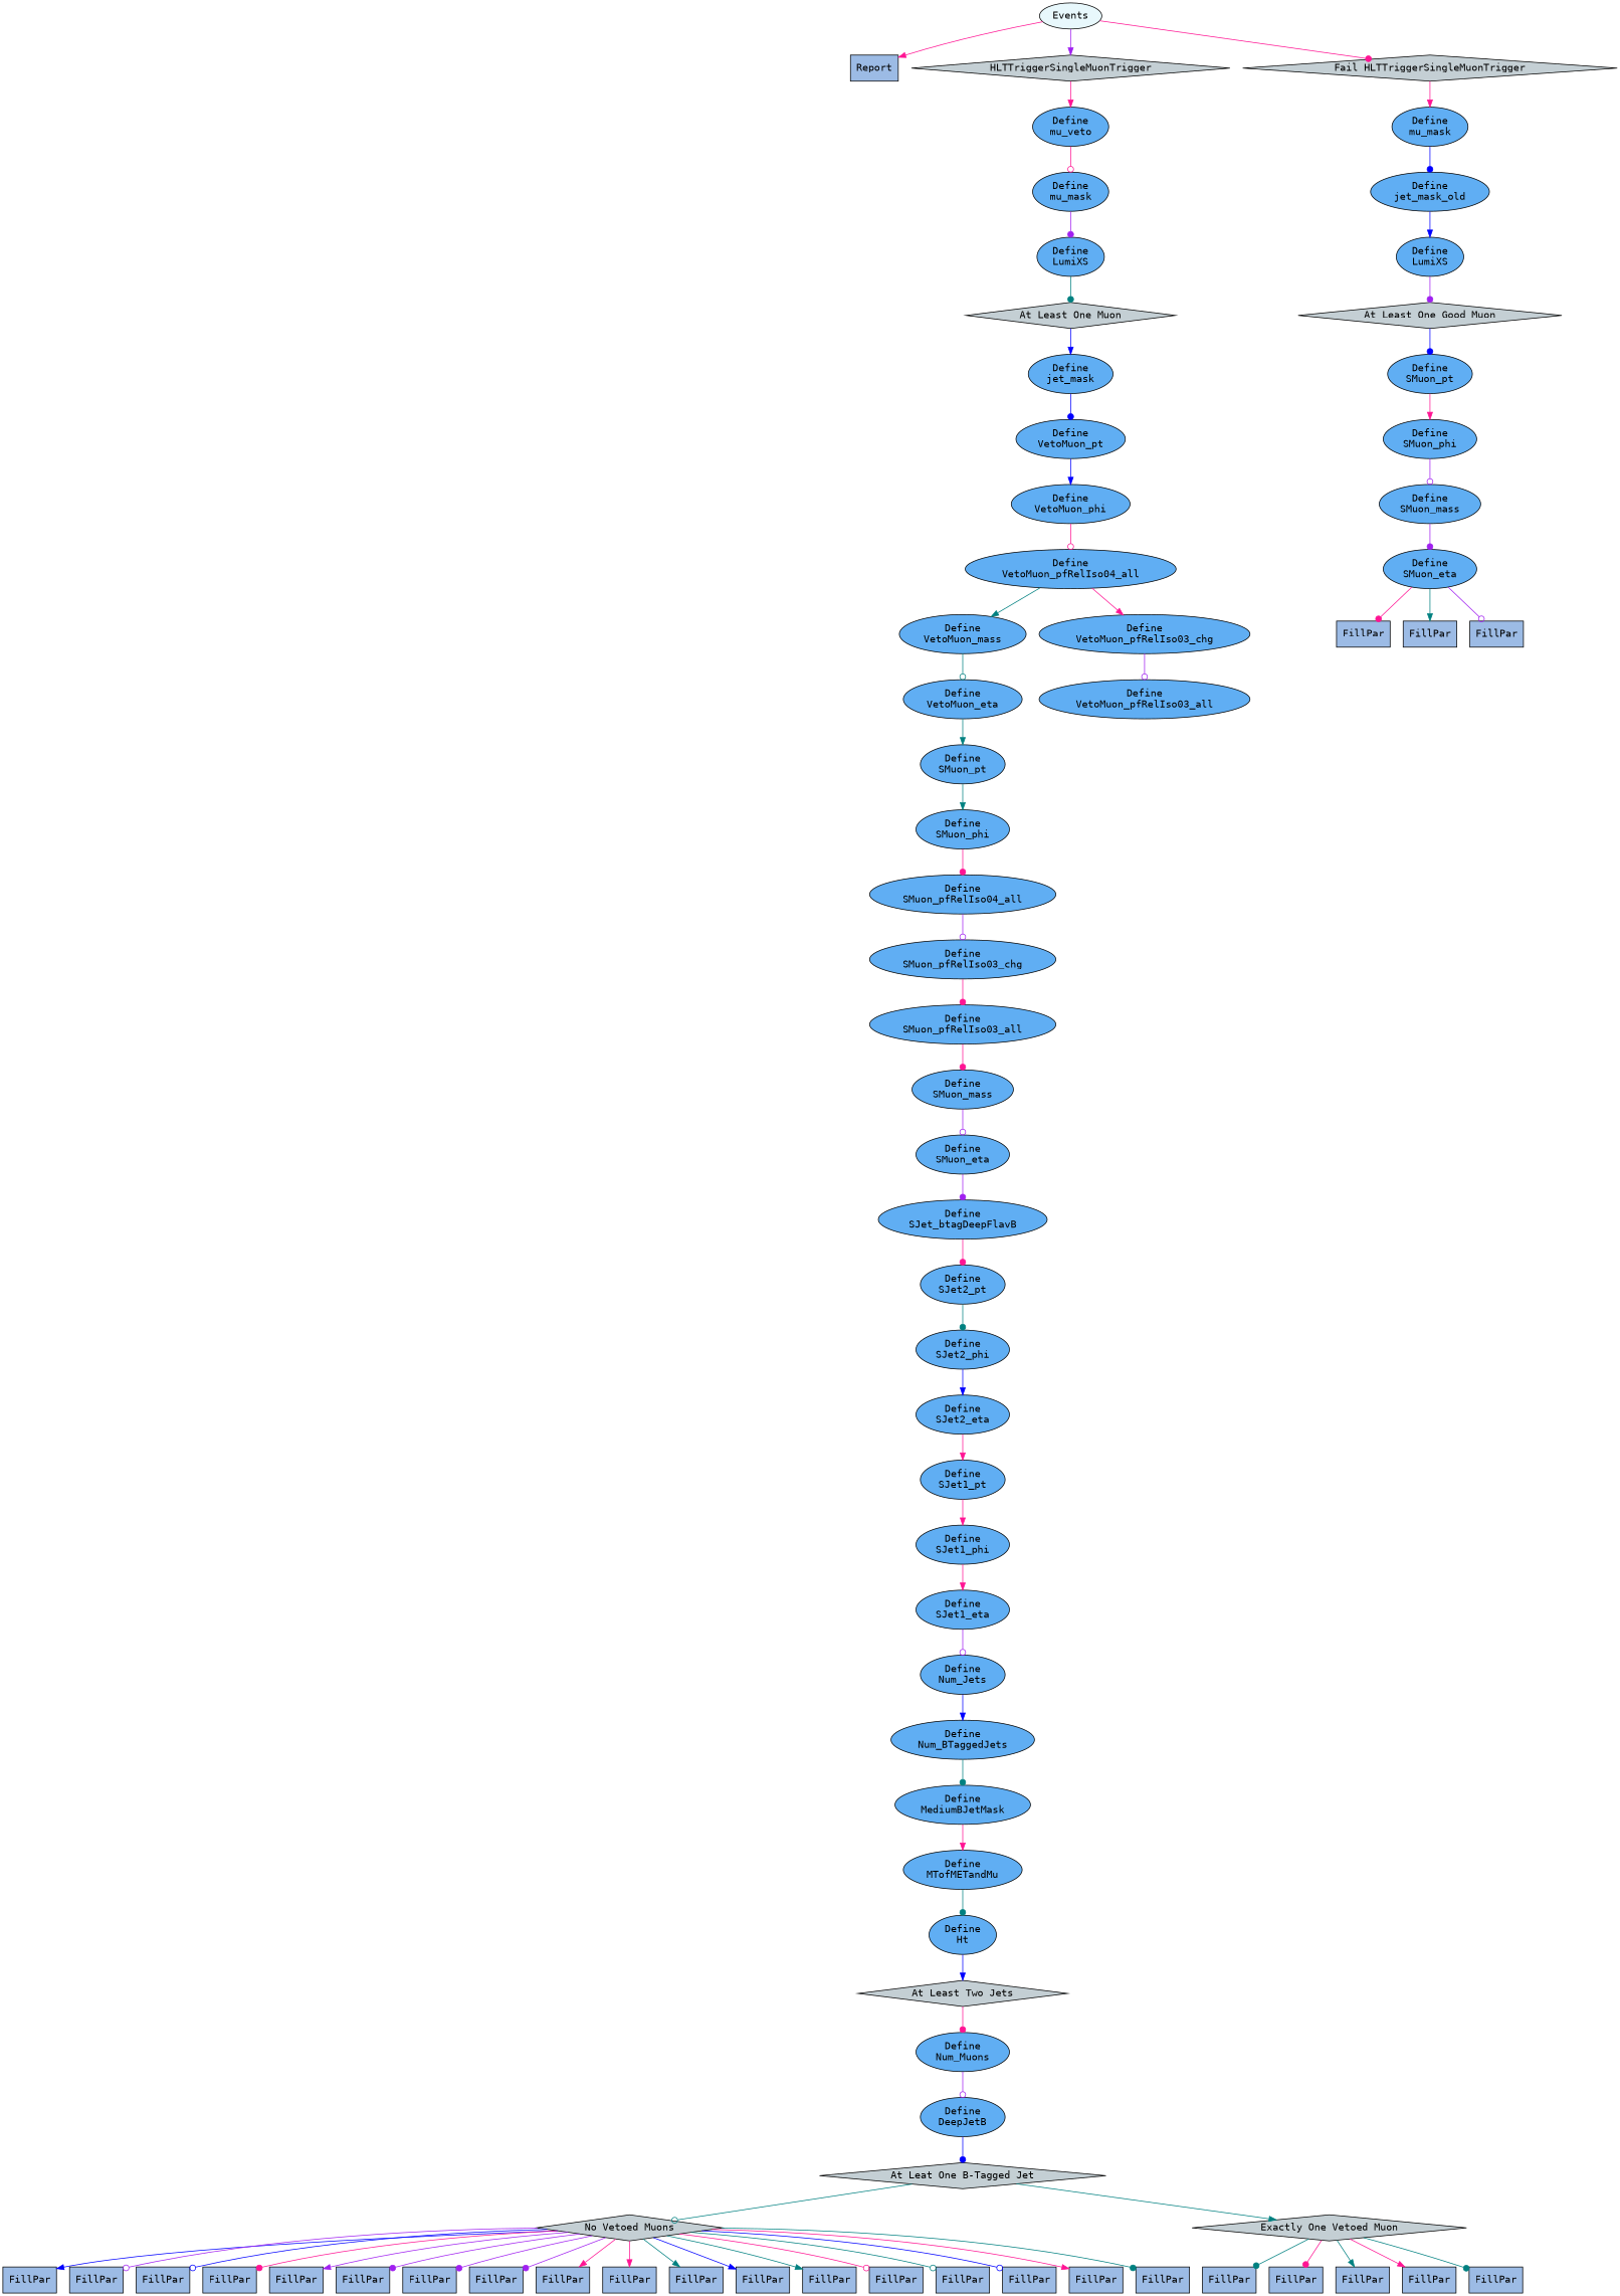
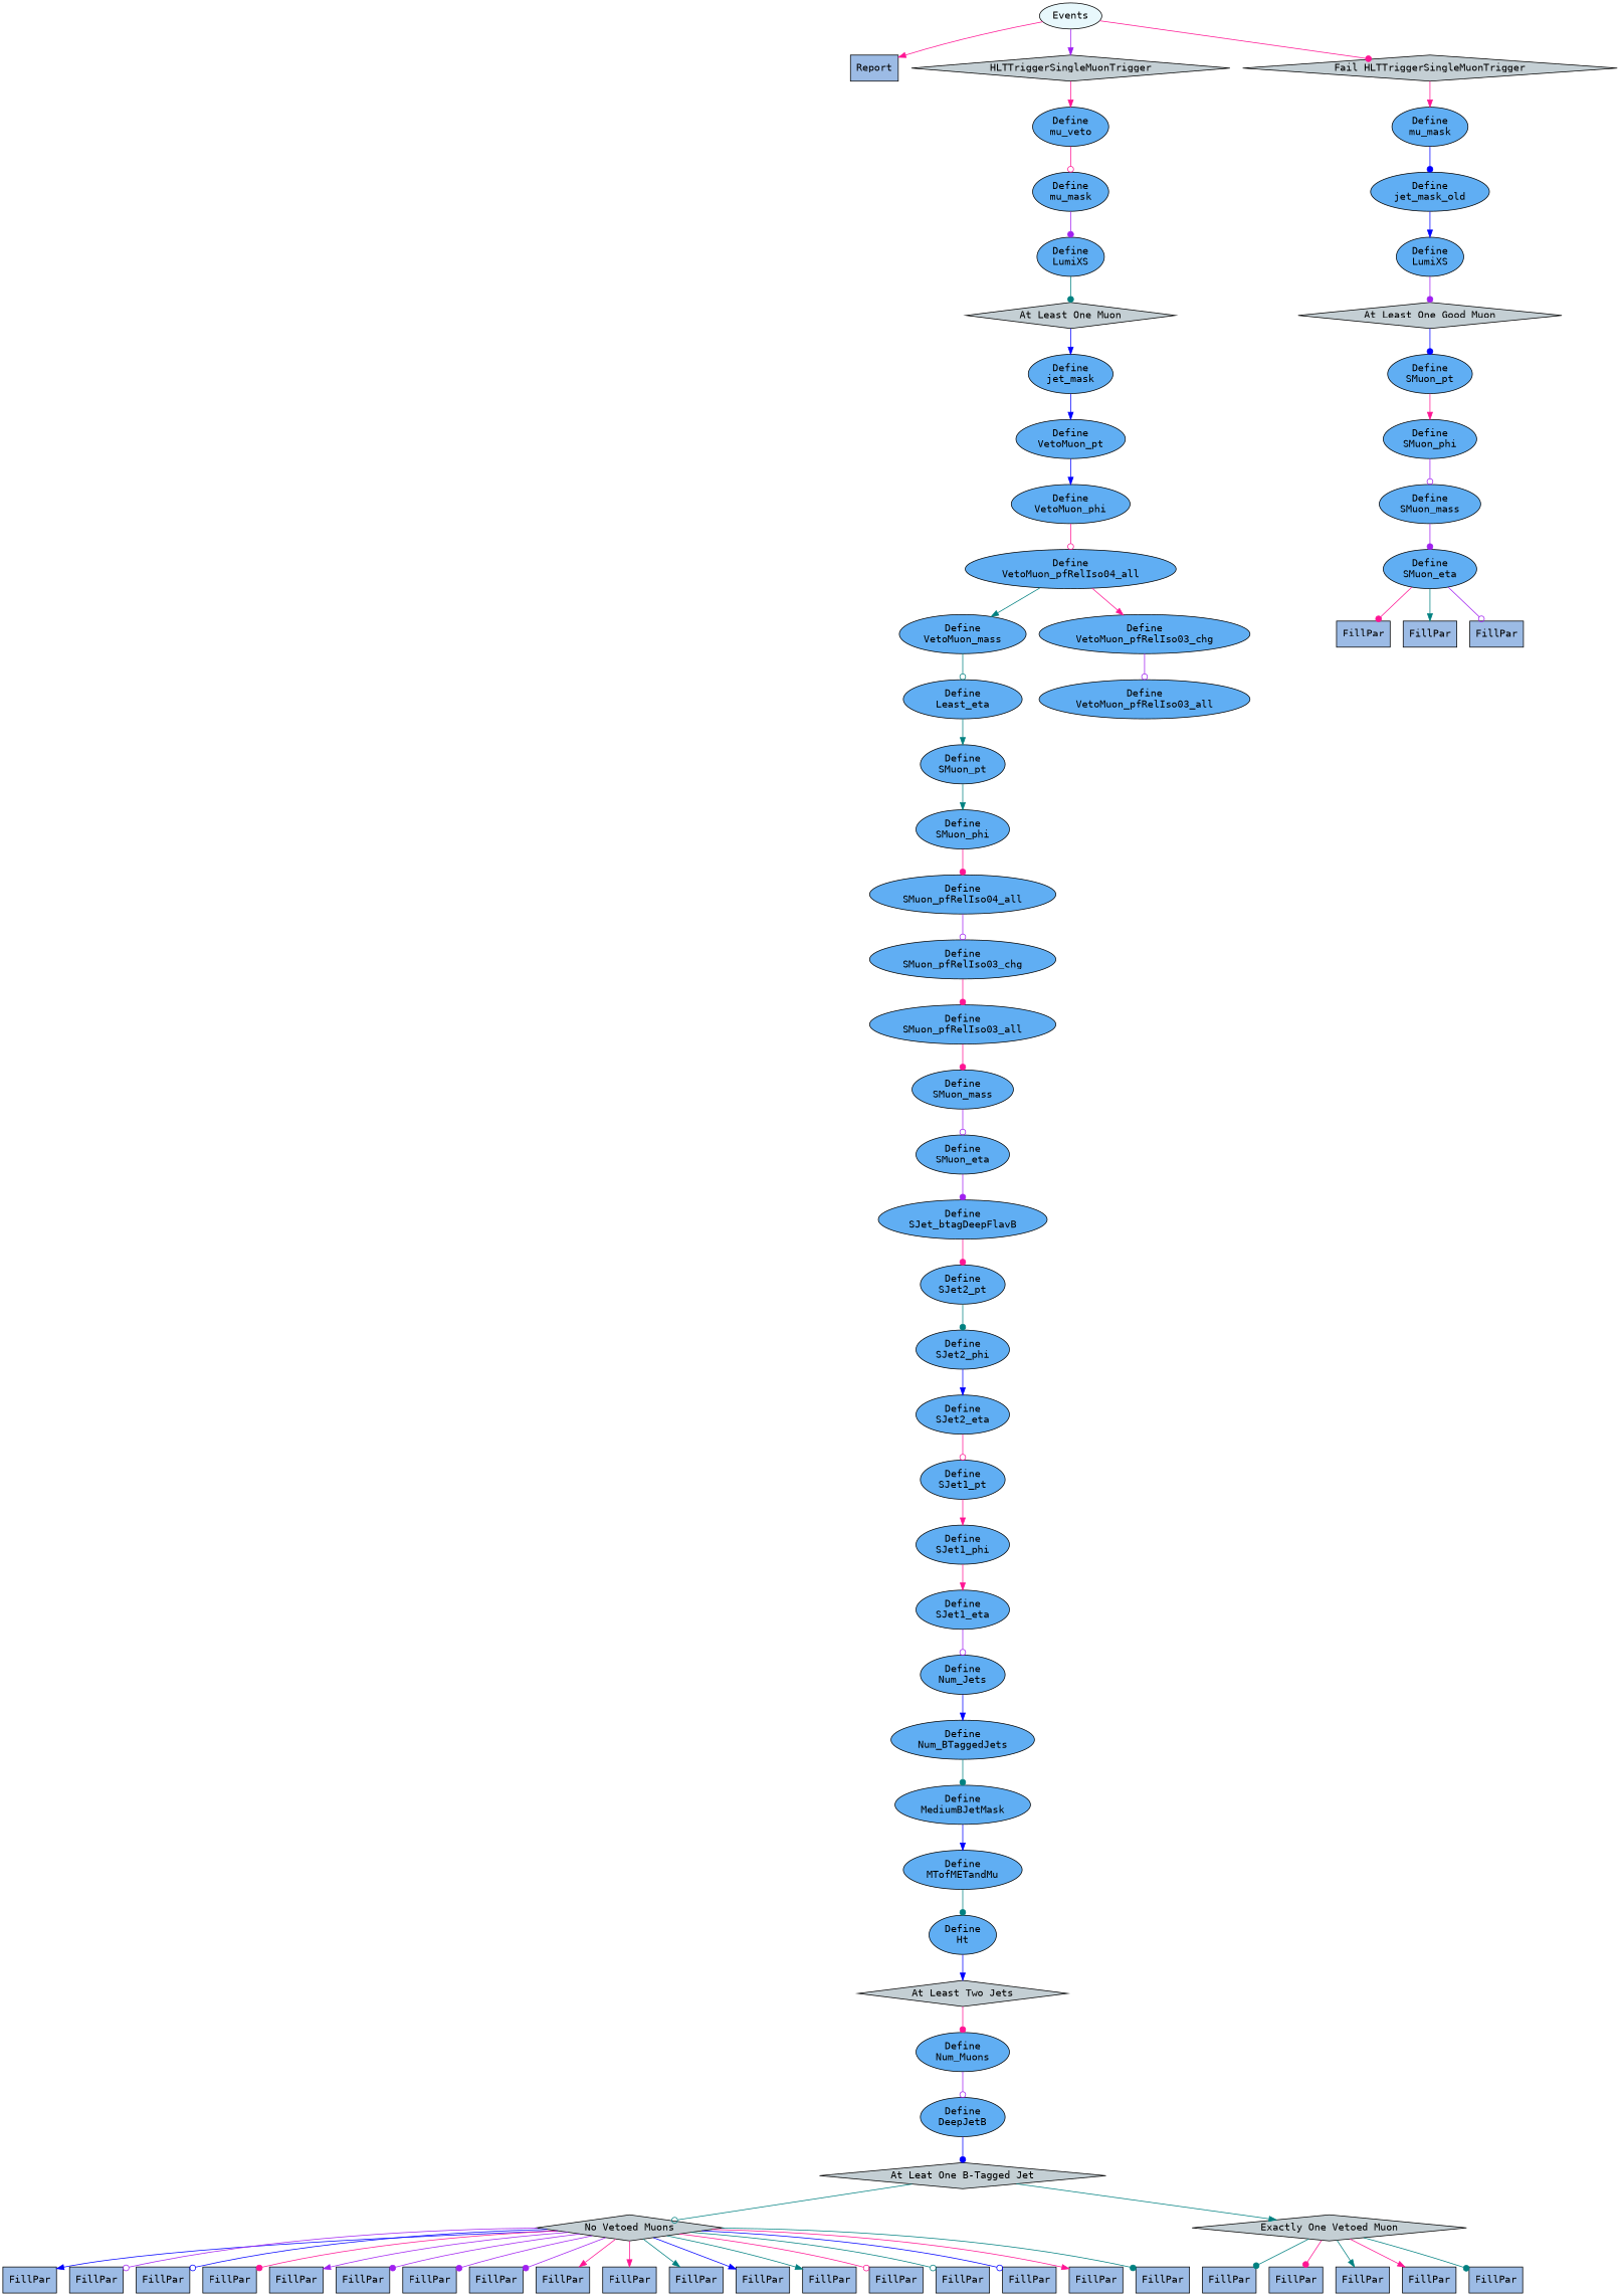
  digraph {
    fontname="DejaVu Sans Mono"
    node [fillcolor="#60aef3" fontname="DejaVu Sans Mono" shape=oval style=filled]
    edge [arrowhead=normal color=deeppink fontname="DejaVu Sans Mono"]
    n1 [fillcolor="#9cbbe5" label=Report shape=box]
    n2 [fillcolor="#e8f8fc" label=Events]
    n3 [fillcolor="#c4cfd4" label=HLTTriggerSingleMuonTrigger shape=diamond]
    n4 [fillcolor="#c4cfd4" label="Fail HLTTriggerSingleMuonTrigger" shape=diamond]
    n5 [label="Define\nmu_veto"]
    n6 [label="Define\nmu_mask"]
    n7 [fillcolor="#9cbbe5" label=FillPar shape=box]
    n8 [fillcolor="#c4cfd4" label="No Vetoed Muons" shape=diamond]
    n9 [fillcolor="#9cbbe5" label=FillPar shape=box]
    n10 [fillcolor="#9cbbe5" label=FillPar shape=box]
    n11 [fillcolor="#9cbbe5" label=FillPar shape=box]
    n12 [fillcolor="#9cbbe5" label=FillPar shape=box]
    n13 [fillcolor="#9cbbe5" label=FillPar shape=box]
    n14 [fillcolor="#9cbbe5" label=FillPar shape=box]
    n15 [fillcolor="#9cbbe5" label=FillPar shape=box]
    n16 [fillcolor="#9cbbe5" label=FillPar shape=box]
    n17 [fillcolor="#9cbbe5" label=FillPar shape=box]
    n18 [fillcolor="#9cbbe5" label=FillPar shape=box]
    n19 [fillcolor="#9cbbe5" label=FillPar shape=box]
    n20 [fillcolor="#9cbbe5" label=FillPar shape=box]
    n21 [fillcolor="#9cbbe5" label=FillPar shape=box]
    n22 [fillcolor="#9cbbe5" label=FillPar shape=box]
    n23 [fillcolor="#9cbbe5" label=FillPar shape=box]
    n24 [fillcolor="#9cbbe5" label=FillPar shape=box]
    n25 [fillcolor="#9cbbe5" label=FillPar shape=box]
    n26 [fillcolor="#c4cfd4" label="At Leat One B-Tagged Jet" shape=diamond]
    n27 [fillcolor="#c4cfd4" label="Exactly One Vetoed Muon" shape=diamond]
    n28 [fillcolor="#9cbbe5" label=FillPar shape=box]
    n29 [fillcolor="#9cbbe5" label=FillPar shape=box]
    n30 [fillcolor="#9cbbe5" label=FillPar shape=box]
    n31 [fillcolor="#9cbbe5" label=FillPar shape=box]
    n32 [fillcolor="#9cbbe5" label=FillPar shape=box]
    n33 [label="Define\nDeepJetB"]
    n34 [label="Define\nNum_Muons"]
    n35 [fillcolor="#c4cfd4" label="At Least Two Jets" shape=diamond]
    n36 [label="Define\nHt"]
    n37 [label="Define\nMTofMETandMu"]
    n38 [label="Define\nMediumBJetMask"]
    n39 [label="Define\nNum_BTaggedJets"]
    n40 [label="Define\nNum_Jets"]
    n41 [label="Define\nSJet1_eta"]
    n42 [label="Define\nSJet1_phi"]
    n43 [label="Define\nSJet1_pt"]
    n44 [label="Define\nSJet2_eta"]
    n45 [label="Define\nSJet2_phi"]
    n46 [label="Define\nSJet2_pt"]
    n47 [label="Define\nSJet_btagDeepFlavB"]
    n48 [label="Define\nSMuon_eta"]
    n49 [label="Define\nSMuon_mass"]
    n50 [label="Define\nSMuon_pfRelIso03_all"]
    n51 [label="Define\nSMuon_pfRelIso03_chg"]
    n52 [label="Define\nSMuon_pfRelIso04_all"]
    n53 [label="Define\nSMuon_phi"]
    n54 [label="Define\nSMuon_pt"]
-   n55 [label="Define\nVetoMuon_eta"]
+   n55 [label="Define\nLeast_eta"]
    n56 [label="Define\nVetoMuon_mass"]
    n57 [label="Define\nVetoMuon_pfRelIso03_all"]
    n58 [label="Define\nVetoMuon_pfRelIso03_chg"]
    n59 [label="Define\nVetoMuon_pfRelIso04_all"]
    n60 [label="Define\nVetoMuon_phi"]
    n61 [label="Define\nVetoMuon_pt"]
    n62 [label="Define\njet_mask"]
    n63 [fillcolor="#c4cfd4" label="At Least One Muon" shape=diamond]
    n64 [label="Define\nLumiXS"]
    n65 [label="Define\nmu_mask"]
    n66 [fillcolor="#9cbbe5" label=FillPar shape=box]
    n67 [label="Define\nSMuon_eta"]
    n68 [fillcolor="#9cbbe5" label=FillPar shape=box]
    n69 [fillcolor="#9cbbe5" label=FillPar shape=box]
    n70 [label="Define\nSMuon_mass"]
    n71 [label="Define\nSMuon_phi"]
    n72 [label="Define\nSMuon_pt"]
    n73 [fillcolor="#c4cfd4" label="At Least One Good Muon" shape=diamond]
    n74 [label="Define\nLumiXS"]
    n75 [label="Define\njet_mask_old"]
    n2 -> n1
    n2 -> n3 [color=purple]
    n2 -> n4 [arrowhead=dot]
    n3 -> n5
    n4 -> n6
    n5 -> n65 [arrowhead=odot]
    n6 -> n75 [arrowhead=dot color=blue]
    n8 -> n7 [color=blue]
    n8 -> n9 [arrowhead=odot color=purple]
    n8 -> n10 [arrowhead=odot color=blue]
    n8 -> n11 [arrowhead=dot]
    n8 -> n12 [color=purple]
    n8 -> n13 [arrowhead=dot color=purple]
    n8 -> n14 [arrowhead=dot color=purple]
    n8 -> n15 [arrowhead=dot color=purple]
    n8 -> n16
    n8 -> n17
    n8 -> n18 [color=teal]
    n8 -> n19 [color=blue]
    n8 -> n20 [color=teal]
    n8 -> n21 [arrowhead=odot]
    n8 -> n22 [arrowhead=odot color=teal]
    n8 -> n23 [arrowhead=odot color=blue]
    n8 -> n24
    n8 -> n25 [arrowhead=dot color=teal]
    n26 -> n8 [arrowhead=odot color=teal]
    n26 -> n27 [color=teal]
    n27 -> n28 [arrowhead=dot color=teal]
    n27 -> n29 [arrowhead=dot]
    n27 -> n30 [color=teal]
    n27 -> n31
    n27 -> n32 [arrowhead=dot color=teal]
    n33 -> n26 [arrowhead=dot color=blue]
    n34 -> n33 [arrowhead=odot color=purple]
    n35 -> n34 [arrowhead=dot]
    n36 -> n35 [color=blue]
    n37 -> n36 [arrowhead=dot color=teal]
-   n38 -> n37
+   n38 -> n37 [color=blue]
    n39 -> n38 [arrowhead=dot color=teal]
    n40 -> n39 [color=blue]
    n41 -> n40 [arrowhead=odot color=purple]
    n42 -> n41
    n43 -> n42
-   n44 -> n43
+   n44 -> n43 [arrowhead=odot]
    n45 -> n44 [color=blue]
    n46 -> n45 [arrowhead=dot color=teal]
    n47 -> n46 [arrowhead=dot]
    n48 -> n47 [arrowhead=dot color=purple]
    n49 -> n48 [arrowhead=odot color=purple]
    n50 -> n49 [arrowhead=dot]
    n51 -> n50 [arrowhead=dot]
    n52 -> n51 [arrowhead=odot color=purple]
    n53 -> n52 [arrowhead=dot]
    n54 -> n53 [color=teal]
    n55 -> n54 [color=teal]
    n56 -> n55 [arrowhead=odot color=teal]
    n58 -> n57 [arrowhead=odot color=purple]
    n59 -> n56 [color=teal]
    n59 -> n58
    n60 -> n59 [arrowhead=odot]
    n61 -> n60 [color=blue]
-   n62 -> n61 [arrowhead=dot color=blue]
+   n62 -> n61 [color=blue]
    n63 -> n62 [color=blue]
    n64 -> n63 [arrowhead=dot color=teal]
    n65 -> n64 [arrowhead=dot color=purple]
    n67 -> n66 [arrowhead=dot]
    n67 -> n68 [color=teal]
    n67 -> n69 [arrowhead=odot color=purple]
    n70 -> n67 [arrowhead=dot color=purple]
    n71 -> n70 [arrowhead=odot color=purple]
    n72 -> n71
    n73 -> n72 [arrowhead=dot color=blue]
    n74 -> n73 [arrowhead=dot color=purple]
    n75 -> n74 [color=blue]
  }
